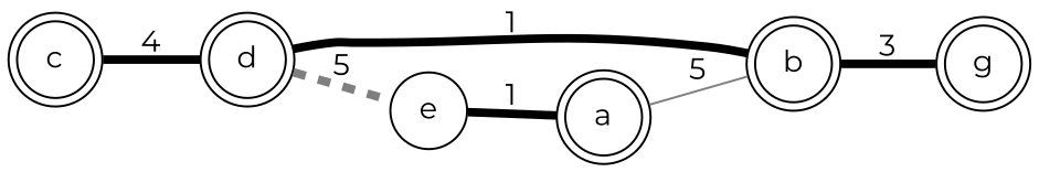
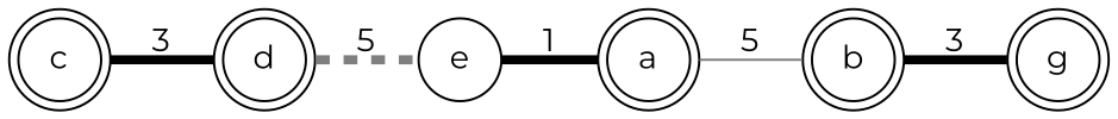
  digraph {
    fontname=Montserrat
    rankdir=LR
    node [fixedsize=true fontname=Montserrat penwidth=1 shape=doublecircle]
    edge [color=black dir=none fontname=Montserrat penwidth=4 style=solid]
    a
    b
    g
    c
    d
    e [shape=circle penwidth=""]
    a -> b [color=gray50 label=5 penwidth=1]
    b -> g [label=3]
-   c -> d [label=4]
-   d -> b [label=1]
+   c -> d [label=3]
    d -> e [color=gray50 label=5 style=dashed]
    e -> a [label=1]
  }
